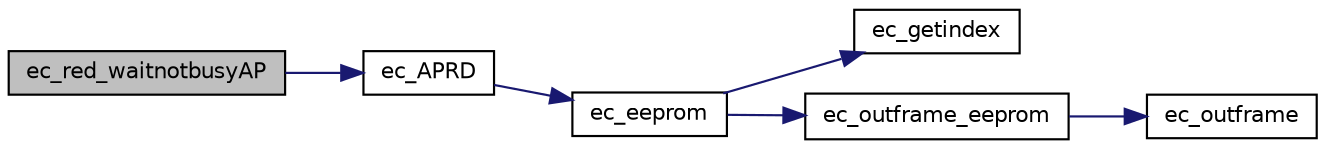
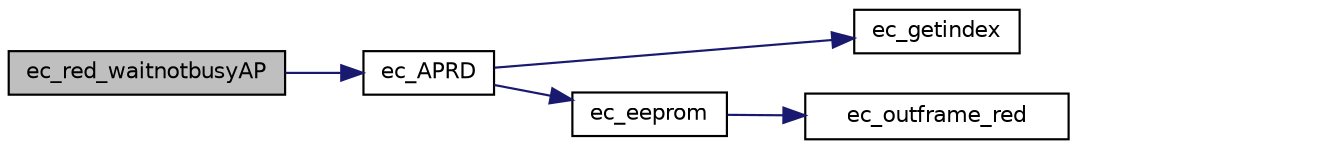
  digraph {
    rankdir=LR
    node [color=black fillcolor=white fontname=Helvetica fontsize=10 shape=record style=filled]
    edge [color=midnightblue fontname=Helvetica fontsize=10 labelfontname=Helvetica labelfontsize=10 style=solid]
    n1 [fillcolor=grey75 fontcolor=black height=0.2 label=ec_red_waitnotbusyAP width=0.4]
    n2 [height=0.2 label=ec_APRD width=0.4]
    n3 [height=0.2 label=ec_getindex width=0.4]
    n4 [height=0.2 label=ec_eeprom width=0.4]
-   n5 [height=0.2 label=ec_outframe_eeprom width=0.4]
-   n6 [height=0.2 label=ec_outframe width=0.4]
+   n5 [height=0.2 label=ec_outframe_red width=0.4]
    n1 -> n2
-   n4 -> n3
+   n2 -> n3
    n2 -> n4
    n4 -> n5
-   n5 -> n6
  }
